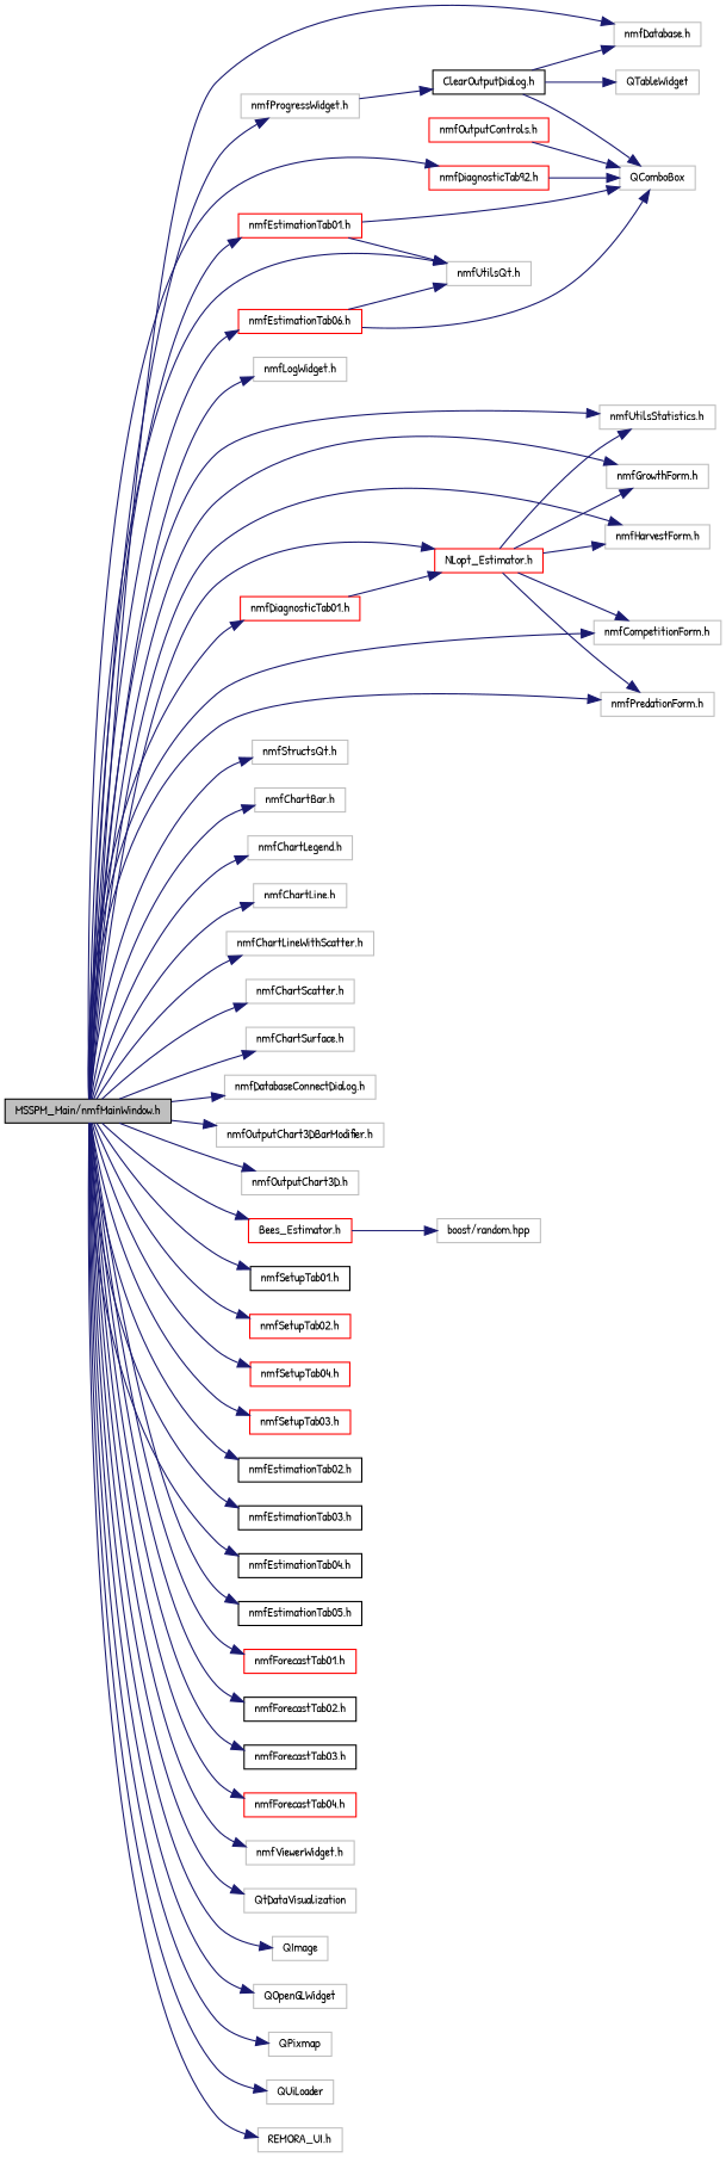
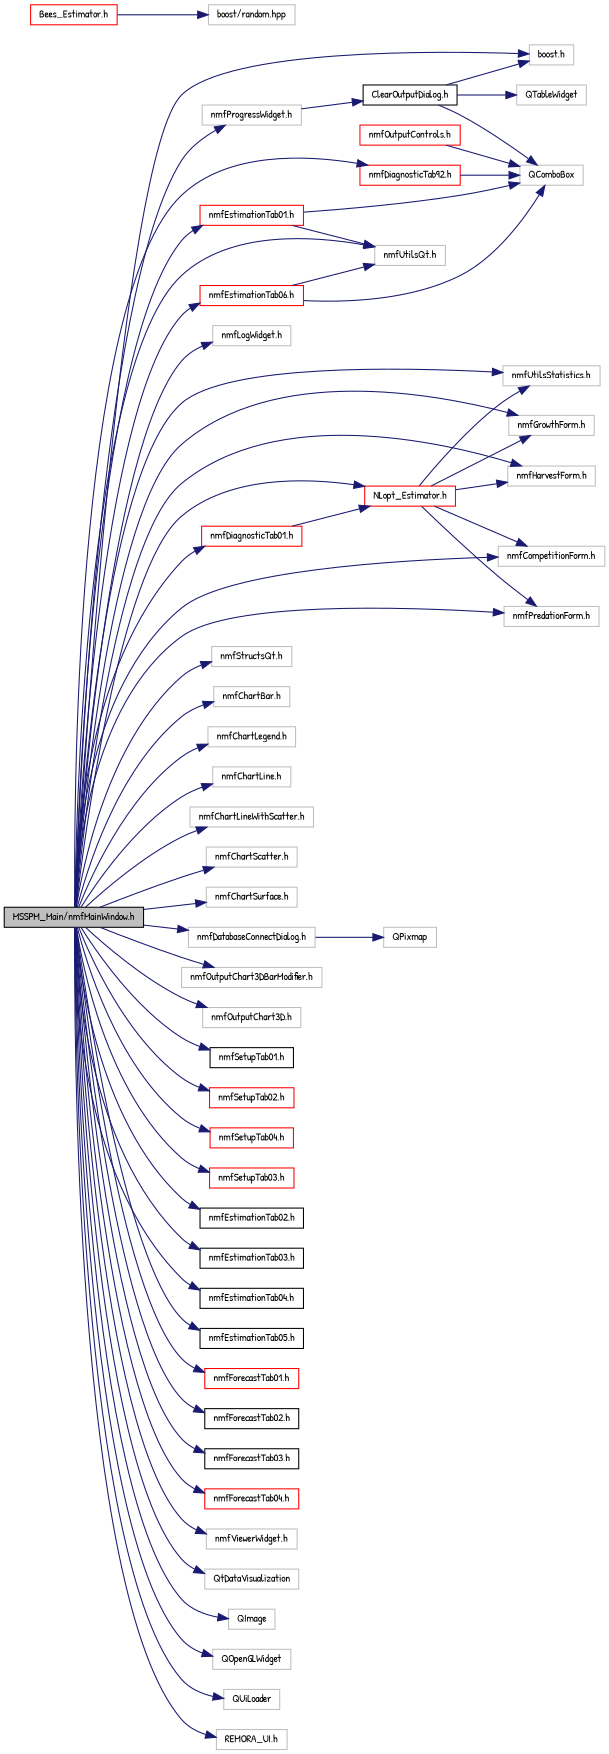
  digraph {
    fontname="Patrick Hand"
    rankdir=LR
    node [color=grey75 fillcolor=white fontname="Patrick Hand" fontsize=10 shape=record style=filled]
    edge [color=midnightblue fontname="Patrick Hand" fontsize=10 labelfontname=Helvetica labelfontsize=10 style=solid]
    n1 [color=black fillcolor=grey75 fontcolor=black height=0.2 label="MSSPM_Main/nmfMainWindow.h" width=0.4]
-   n2 [height=0.2 label="nmfDatabase.h" width=0.4]
+   n2 [height=0.2 label="boost.h" width=0.4]
    n3 [height=0.2 label="nmfLogWidget.h" width=0.4]
    n4 [height=0.2 label="nmfUtilsStatistics.h" width=0.4]
    n5 [height=0.2 label="nmfStructsQt.h" width=0.4]
    n6 [height=0.2 label="nmfUtilsQt.h" width=0.4]
    n7 [height=0.2 label="nmfChartBar.h" width=0.4]
    n8 [height=0.2 label="nmfChartLegend.h" width=0.4]
    n9 [height=0.2 label="nmfChartLine.h" width=0.4]
    n10 [height=0.2 label="nmfChartLineWithScatter.h" width=0.4]
    n11 [height=0.2 label="nmfChartScatter.h" width=0.4]
    n12 [height=0.2 label="nmfChartSurface.h" width=0.4]
    n13 [height=0.2 label="nmfProgressWidget.h" width=0.4]
    n14 [height=0.2 label="nmfDatabaseConnectDialog.h" width=0.4]
    n15 [height=0.2 label="nmfOutputChart3DBarModifier.h" width=0.4]
    n16 [height=0.2 label="nmfOutputChart3D.h" width=0.4]
    n17 [color=red height=0.2 label="Bees_Estimator.h" width=0.4]
    n18 [color=red height=0.2 label="NLopt_Estimator.h" width=0.4]
    n19 [height=0.2 label="nmfGrowthForm.h" width=0.4]
    n20 [height=0.2 label="nmfHarvestForm.h" width=0.4]
    n21 [height=0.2 label="nmfCompetitionForm.h" width=0.4]
    n22 [height=0.2 label="nmfPredationForm.h" width=0.4]
    n23 [color=black height=0.2 label="nmfSetupTab01.h" width=0.4]
    n24 [color=red height=0.2 label="nmfSetupTab02.h" width=0.4]
    n25 [color=red height=0.2 label="nmfSetupTab04.h" width=0.4]
    n26 [color=red height=0.2 label="nmfSetupTab03.h" width=0.4]
    n27 [color=red height=0.2 label="nmfEstimationTab01.h" width=0.4]
    n28 [color=black height=0.2 label="nmfEstimationTab02.h" width=0.4]
    n29 [color=black height=0.2 label="nmfEstimationTab03.h" width=0.4]
    n30 [color=black height=0.2 label="nmfEstimationTab04.h" width=0.4]
    n31 [color=black height=0.2 label="nmfEstimationTab05.h" width=0.4]
    n32 [color=red height=0.2 label="nmfEstimationTab06.h" width=0.4]
    n33 [color=red height=0.2 label="nmfDiagnosticTab01.h" width=0.4]
    n34 [color=red height=0.2 label="nmfDiagnosticTab92.h" width=0.4]
    n35 [color=red height=0.2 label="nmfForecastTab01.h" width=0.4]
    n36 [color=black height=0.2 label="nmfForecastTab02.h" width=0.4]
    n37 [color=black height=0.2 label="nmfForecastTab03.h" width=0.4]
    n38 [color=red height=0.2 label="nmfForecastTab04.h" width=0.4]
    n39 [height=0.2 label="nmfViewerWidget.h" width=0.4]
    n40 [height=0.2 label=QtDataVisualization width=0.4]
    n41 [height=0.2 label=QImage width=0.4]
    n42 [height=0.2 label=QOpenGLWidget width=0.4]
    n43 [height=0.2 label=QPixmap width=0.4]
    n44 [height=0.2 label=QUiLoader width=0.4]
    n45 [height=0.2 label="REMORA_UI.h" width=0.4]
    n46 [color=black height=0.2 label="ClearOutputDialog.h" width=0.4]
    n47 [height=0.2 label=QTableWidget width=0.4]
    n48 [height=0.2 label=QComboBox width=0.4]
    n49 [height=0.2 label="boost/random.hpp" width=0.4]
    n50 [color=red height=0.2 label="nmfOutputControls.h" width=0.4]
    n1 -> n2
    n1 -> n3
    n1 -> n4
    n1 -> n5
    n1 -> n6
    n1 -> n7
    n1 -> n8
    n1 -> n9
    n1 -> n10
    n1 -> n11
    n1 -> n12
    n1 -> n13
    n1 -> n14
    n1 -> n15
    n1 -> n16
-   n1 -> n17
    n1 -> n18
    n1 -> n19
    n1 -> n20
    n1 -> n21
    n1 -> n22
    n1 -> n23
    n1 -> n24
    n1 -> n25
    n1 -> n26
    n1 -> n27
    n1 -> n28
    n1 -> n29
    n1 -> n30
    n1 -> n31
    n1 -> n32
    n1 -> n33
    n1 -> n34
    n1 -> n35
    n1 -> n36
    n1 -> n37
    n1 -> n38
    n1 -> n39
    n1 -> n40
    n1 -> n41
    n1 -> n42
-   n1 -> n43
+   n14 -> n43
    n1 -> n44
    n1 -> n45
    n13 -> n46
    n17 -> n49
    n18 -> n4
    n18 -> n19
    n18 -> n20
    n18 -> n21
    n18 -> n22
    n27 -> n6
    n27 -> n48
    n32 -> n6
    n32 -> n48
    n33 -> n18
    n34 -> n48
    n46 -> n2
    n46 -> n47
    n46 -> n48
    n50 -> n48
  }
